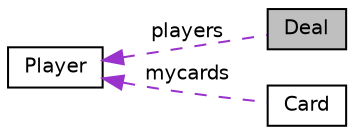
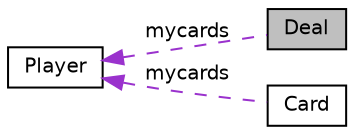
  digraph {
    rankdir=LR
    node [color=black fillcolor=white fontname=Helvetica fontsize=10 shape=record style=filled]
    edge [color=darkorchid3 dir=back fontname=Helvetica fontsize=10 labelfontname=Helvetica labelfontsize=10 style=dashed]
    n1 [fillcolor=grey75 fontcolor=black height=0.2 label=Deal width=0.4]
    n2 [height=0.2 label=Player width=0.4]
    n3 [height=0.2 label=Card width=0.4]
-   n2 -> n1 [label=" players"]
+   n2 -> n1 [label=" mycards"]
    n2 -> n3 [label=" mycards"]
  }
